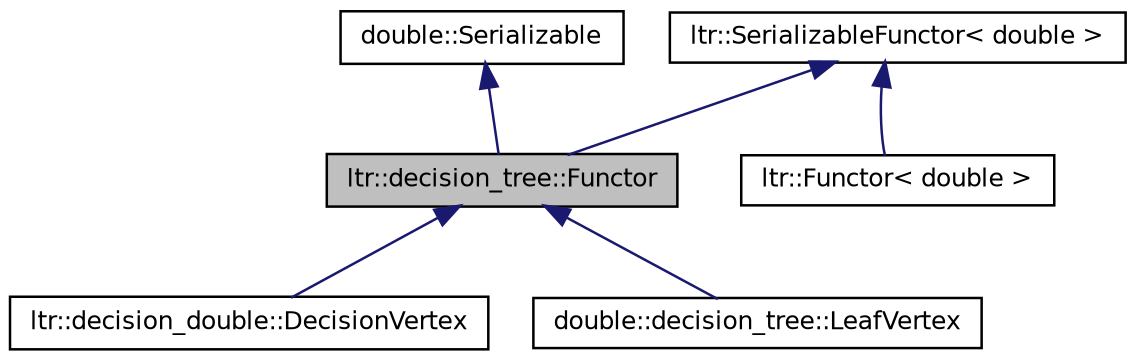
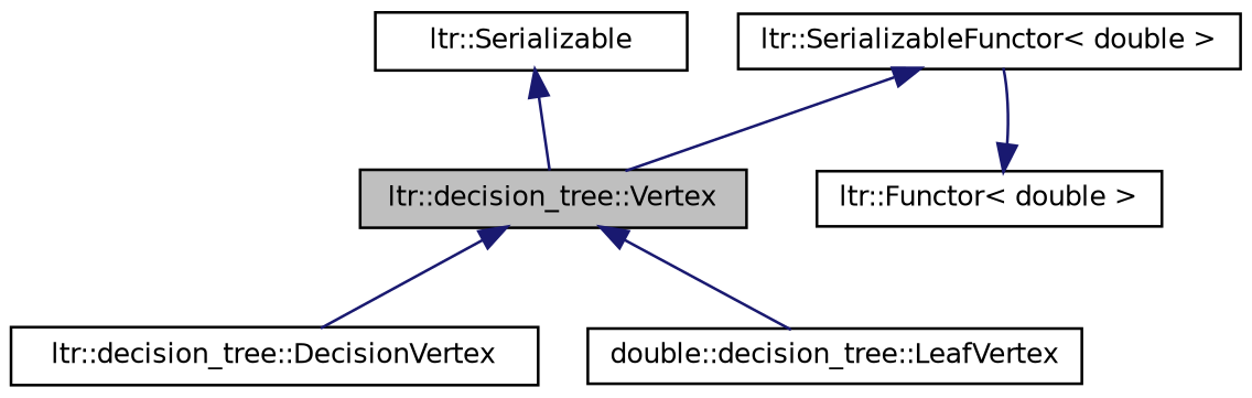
  digraph {
    node [color=black fillcolor=white fontname=Helvetica fontsize=10 shape=record style=filled]
    edge [color=midnightblue dir=back fontname=Helvetica fontsize=10 labelfontname=Helvetica labelfontsize=10 style=solid]
-   n1 [fillcolor=grey75 fontcolor=black height=0.2 label="ltr::decision_tree::Functor" width=0.4]
-   n2 [height=0.2 label="ltr::decision_double::DecisionVertex" width=0.4]
+   n1 [fillcolor=grey75 fontcolor=black height=0.2 label="ltr::decision_tree::Vertex" width=0.4]
+   n2 [height=0.2 label="ltr::decision_tree::DecisionVertex" width=0.4]
    n3 [height=0.2 label="double::decision_tree::LeafVertex" width=0.4]
    n4 [height=0.2 label="ltr::SerializableFunctor\< double \>" width=0.4]
    n5 [height=0.2 label="ltr::Functor\< double \>" width=0.4]
-   n6 [height=0.2 label="double::Serializable" width=0.4]
+   n6 [height=0.2 label="ltr::Serializable" width=0.4]
    n1 -> n2
    n1 -> n3
    n4 -> n1
-   n4 -> n5
+   n5 -> n4
    n6 -> n1
  }
